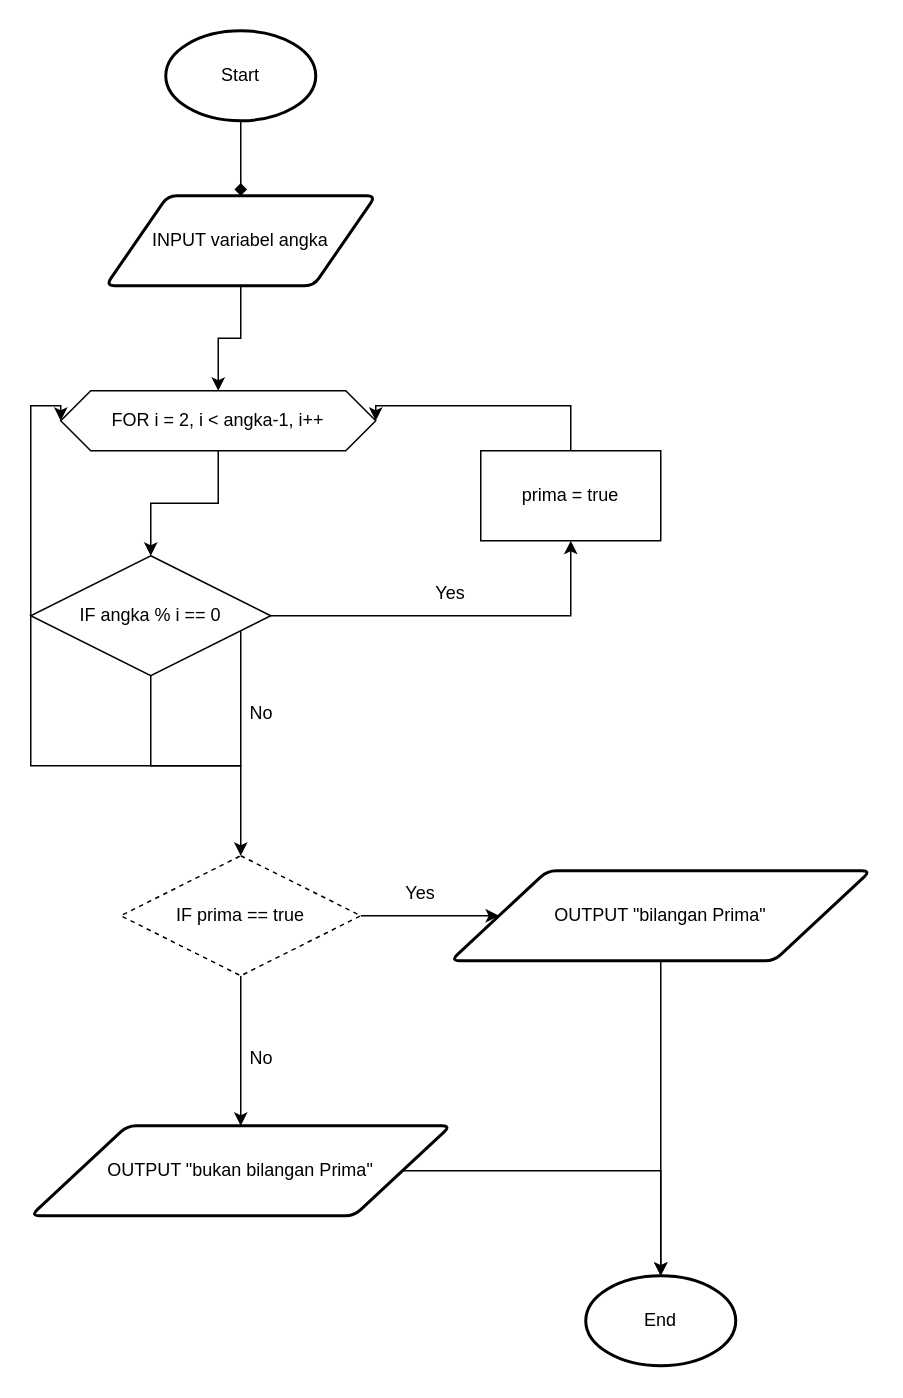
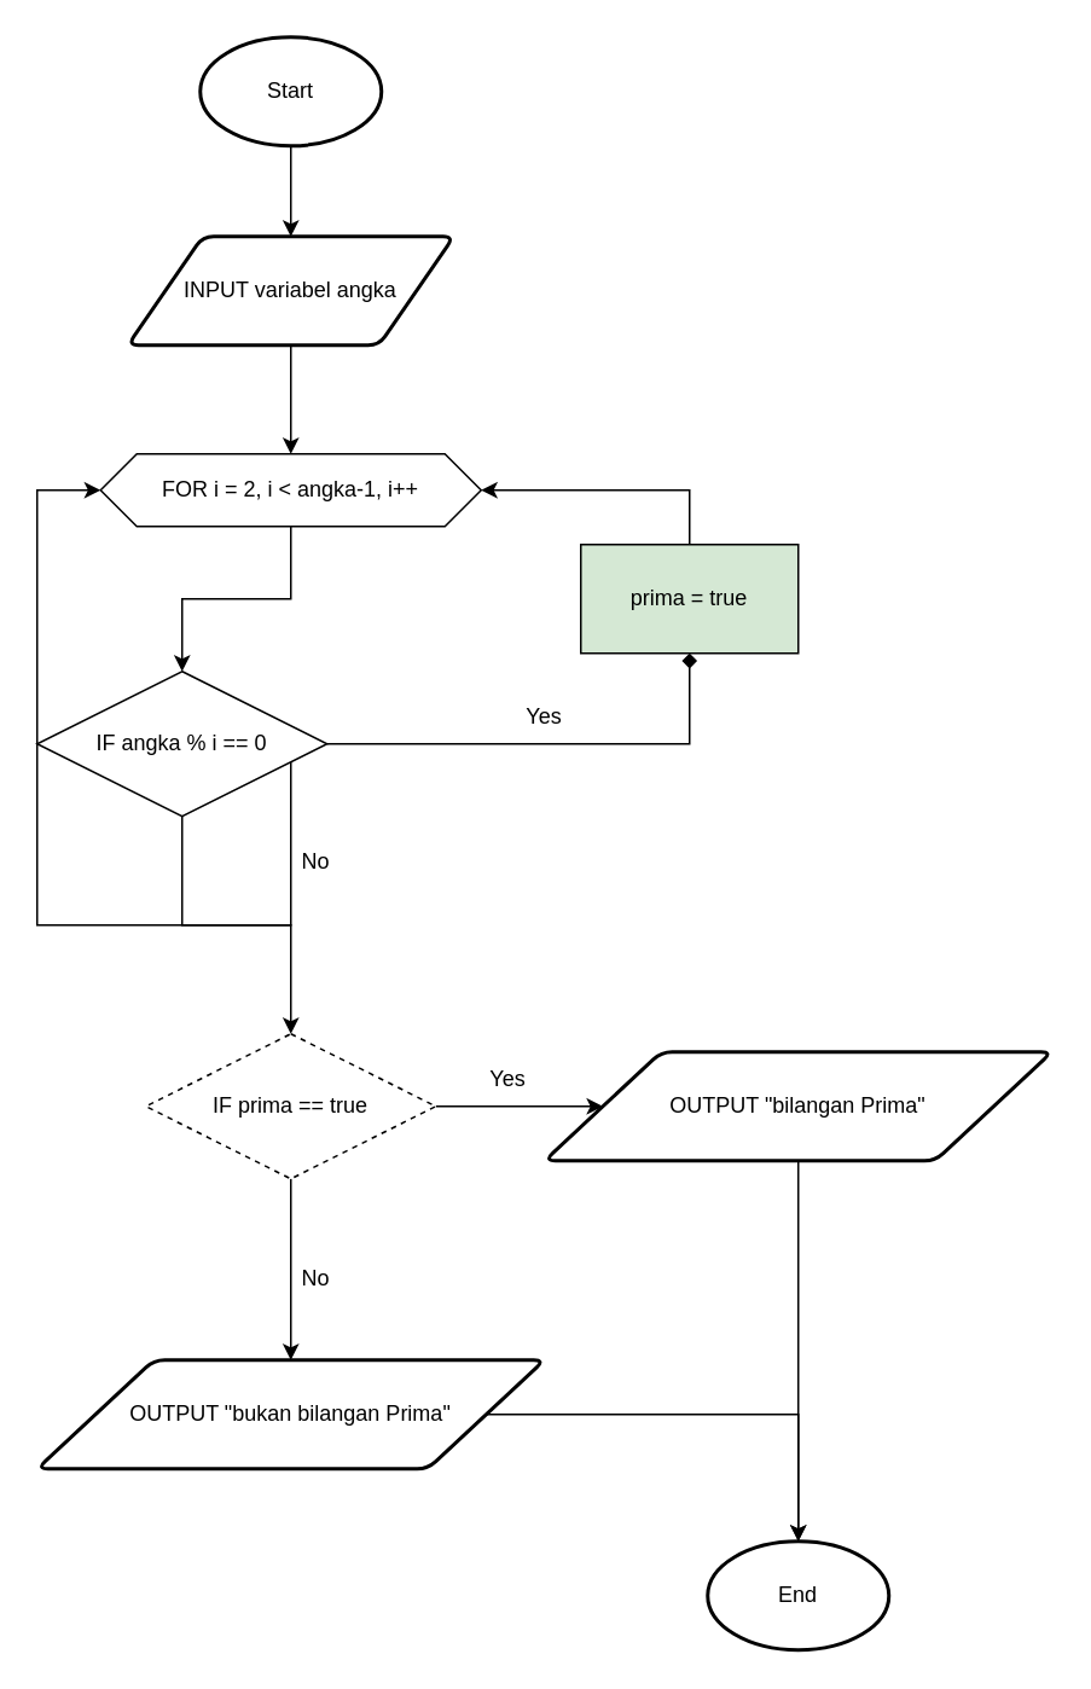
  <mxCell id="0" />
  <mxCell id="1" parent="0" />
- <mxCell id="2" style="edgeStyle=orthogonalEdgeStyle;rounded=0;orthogonalLoop=1;jettySize=auto;html=1;entryX=0.5;entryY=0;entryDx=0;entryDy=0;endArrow=diamond;" edge="1" parent="1" source="3" target="5"><mxGeometry relative="1" as="geometry" /></mxCell>
+ <mxCell id="2" style="edgeStyle=orthogonalEdgeStyle;rounded=0;orthogonalLoop=1;jettySize=auto;html=1;entryX=0.5;entryY=0;entryDx=0;entryDy=0;" edge="1" parent="1" source="3" target="5"><mxGeometry relative="1" as="geometry" /></mxCell>
  <mxCell id="3" value="Start" style="strokeWidth=2;html=1;shape=mxgraph.flowchart.start_1;whiteSpace=wrap;" parent="1" vertex="1"><mxGeometry x="110" y="20" width="100" height="60" as="geometry" /></mxCell>
  <mxCell id="4" style="edgeStyle=orthogonalEdgeStyle;rounded=0;orthogonalLoop=1;jettySize=auto;html=1;entryX=0.5;entryY=0;entryDx=0;entryDy=0;" edge="1" parent="1" source="5" target="7"><mxGeometry relative="1" as="geometry" /></mxCell>
  <mxCell id="5" value="INPUT variabel angka" style="shape=parallelogram;html=1;strokeWidth=2;perimeter=parallelogramPerimeter;whiteSpace=wrap;rounded=1;arcSize=12;size=0.23;" parent="1" vertex="1"><mxGeometry x="70" y="130" width="180" height="60" as="geometry" /></mxCell>
  <mxCell id="6" style="edgeStyle=orthogonalEdgeStyle;rounded=0;orthogonalLoop=1;jettySize=auto;html=1;entryX=0.5;entryY=0;entryDx=0;entryDy=0;" edge="1" parent="1" source="7" target="19"><mxGeometry relative="1" as="geometry" /></mxCell>
- <mxCell id="7" value="FOR i = 2, i &amp;lt; angka-1, i++" style="shape=hexagon;perimeter=hexagonPerimeter2;whiteSpace=wrap;html=1;fixedSize=1;" vertex="1" parent="1"><mxGeometry x="40" y="260" width="210" height="40" as="geometry" /></mxCell>
+ <mxCell id="7" value="FOR i = 2, i &amp;lt; angka-1, i++" style="shape=hexagon;perimeter=hexagonPerimeter2;whiteSpace=wrap;html=1;fixedSize=1;" vertex="1" parent="1"><mxGeometry x="55" y="250" width="210" height="40" as="geometry" /></mxCell>
  <mxCell id="8" style="edgeStyle=orthogonalEdgeStyle;rounded=0;orthogonalLoop=1;jettySize=auto;html=1;" edge="1" parent="1" source="10" target="14"><mxGeometry relative="1" as="geometry" /></mxCell>
  <mxCell id="9" style="edgeStyle=orthogonalEdgeStyle;rounded=0;orthogonalLoop=1;jettySize=auto;html=1;entryX=0.5;entryY=0;entryDx=0;entryDy=0;" edge="1" parent="1" source="10" target="12"><mxGeometry relative="1" as="geometry" /></mxCell>
  <mxCell id="10" value="IF prima == true" style="rhombus;whiteSpace=wrap;html=1;dashed=1;" vertex="1" parent="1"><mxGeometry x="80" y="570" width="160" height="80" as="geometry" /></mxCell>
  <mxCell id="11" style="edgeStyle=orthogonalEdgeStyle;rounded=0;orthogonalLoop=1;jettySize=auto;html=1;" edge="1" parent="1" source="12" target="25"><mxGeometry relative="1" as="geometry"><mxPoint x="370" y="780" as="targetPoint" /></mxGeometry></mxCell>
  <mxCell id="12" value="OUTPUT &quot;bukan bilangan Prima&quot;" style="shape=parallelogram;html=1;strokeWidth=2;perimeter=parallelogramPerimeter;whiteSpace=wrap;rounded=1;arcSize=12;size=0.23;" vertex="1" parent="1"><mxGeometry x="20" y="750" width="280" height="60" as="geometry" /></mxCell>
  <mxCell id="13" style="edgeStyle=orthogonalEdgeStyle;rounded=0;orthogonalLoop=1;jettySize=auto;html=1;entryX=0.5;entryY=0;entryDx=0;entryDy=0;entryPerimeter=0;" edge="1" parent="1" source="14" target="25"><mxGeometry relative="1" as="geometry"><mxPoint x="380" y="780" as="targetPoint" /></mxGeometry></mxCell>
  <mxCell id="14" value="OUTPUT &quot;bilangan Prima&quot;" style="shape=parallelogram;html=1;strokeWidth=2;perimeter=parallelogramPerimeter;whiteSpace=wrap;rounded=1;arcSize=12;size=0.23;" vertex="1" parent="1"><mxGeometry x="300" y="580" width="280" height="60" as="geometry" /></mxCell>
  <mxCell id="15" value="No" style="text;html=1;strokeColor=none;fillColor=none;align=center;verticalAlign=middle;whiteSpace=wrap;rounded=0;" vertex="1" parent="1"><mxGeometry x="144" y="690" width="60" height="30" as="geometry" /></mxCell>
  <mxCell id="16" style="edgeStyle=orthogonalEdgeStyle;rounded=0;orthogonalLoop=1;jettySize=auto;html=1;entryX=0.5;entryY=0;entryDx=0;entryDy=0;exitX=0.5;exitY=1;exitDx=0;exitDy=0;" edge="1" parent="1" source="19" target="10"><mxGeometry relative="1" as="geometry"><mxPoint x="144" y="440" as="sourcePoint" /></mxGeometry></mxCell>
- <mxCell id="17" style="edgeStyle=orthogonalEdgeStyle;rounded=0;orthogonalLoop=1;jettySize=auto;html=1;" edge="1" parent="1" source="19" target="22"><mxGeometry relative="1" as="geometry" /></mxCell>
+ <mxCell id="17" style="edgeStyle=orthogonalEdgeStyle;rounded=0;orthogonalLoop=1;jettySize=auto;html=1;endArrow=diamond;" edge="1" parent="1" source="19" target="22"><mxGeometry relative="1" as="geometry" /></mxCell>
  <mxCell id="18" style="edgeStyle=orthogonalEdgeStyle;rounded=0;orthogonalLoop=1;jettySize=auto;html=1;entryX=0;entryY=0.5;entryDx=0;entryDy=0;" edge="1" parent="1" source="19" target="7"><mxGeometry relative="1" as="geometry"><Array as="points"><mxPoint x="160" y="510" /><mxPoint x="20" y="510" /><mxPoint x="20" y="270" /></Array></mxGeometry></mxCell>
  <mxCell id="19" value="IF angka % i == 0" style="rhombus;whiteSpace=wrap;html=1;" vertex="1" parent="1"><mxGeometry x="20" y="370" width="160" height="80" as="geometry" /></mxCell>
  <mxCell id="20" value="Yes" style="text;html=1;strokeColor=none;fillColor=none;align=center;verticalAlign=middle;whiteSpace=wrap;rounded=0;" vertex="1" parent="1"><mxGeometry x="250" y="580" width="60" height="30" as="geometry" /></mxCell>
  <mxCell id="21" style="edgeStyle=orthogonalEdgeStyle;rounded=0;orthogonalLoop=1;jettySize=auto;html=1;entryX=1;entryY=0.5;entryDx=0;entryDy=0;" edge="1" parent="1" source="22" target="7"><mxGeometry relative="1" as="geometry"><Array as="points"><mxPoint x="380" y="270" /></Array></mxGeometry></mxCell>
- <mxCell id="22" value="prima = true" style="rounded=0;whiteSpace=wrap;html=1;" vertex="1" parent="1"><mxGeometry x="320" y="300" width="120" height="60" as="geometry" /></mxCell>
+ <mxCell id="22" value="prima = true" style="rounded=0;whiteSpace=wrap;html=1;fillColor=#d5e8d4;" vertex="1" parent="1"><mxGeometry x="320" y="300" width="120" height="60" as="geometry" /></mxCell>
  <mxCell id="23" value="No" style="text;html=1;strokeColor=none;fillColor=none;align=center;verticalAlign=middle;whiteSpace=wrap;rounded=0;" vertex="1" parent="1"><mxGeometry x="144" y="460" width="60" height="30" as="geometry" /></mxCell>
  <mxCell id="24" value="Yes" style="text;html=1;strokeColor=none;fillColor=none;align=center;verticalAlign=middle;whiteSpace=wrap;rounded=0;" vertex="1" parent="1"><mxGeometry x="270" y="380" width="60" height="30" as="geometry" /></mxCell>
  <mxCell id="25" value="End" style="strokeWidth=2;html=1;shape=mxgraph.flowchart.start_1;whiteSpace=wrap;" vertex="1" parent="1"><mxGeometry x="390" y="850" width="100" height="60" as="geometry" /></mxCell>
